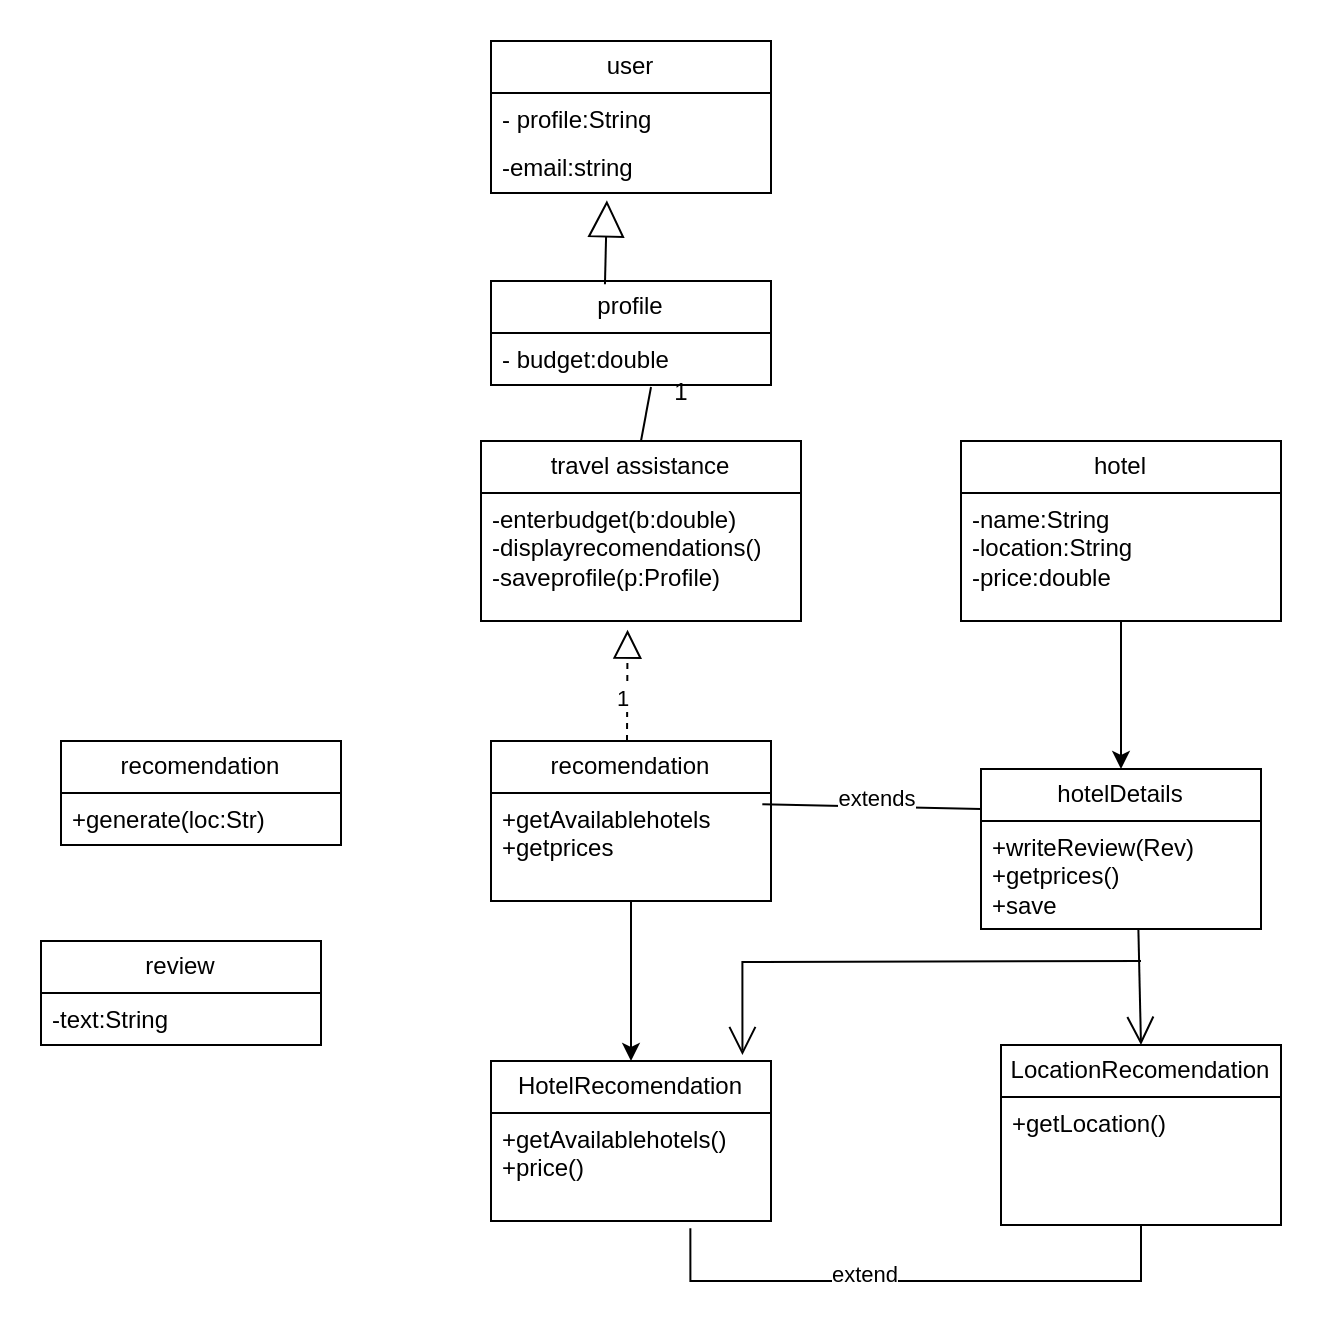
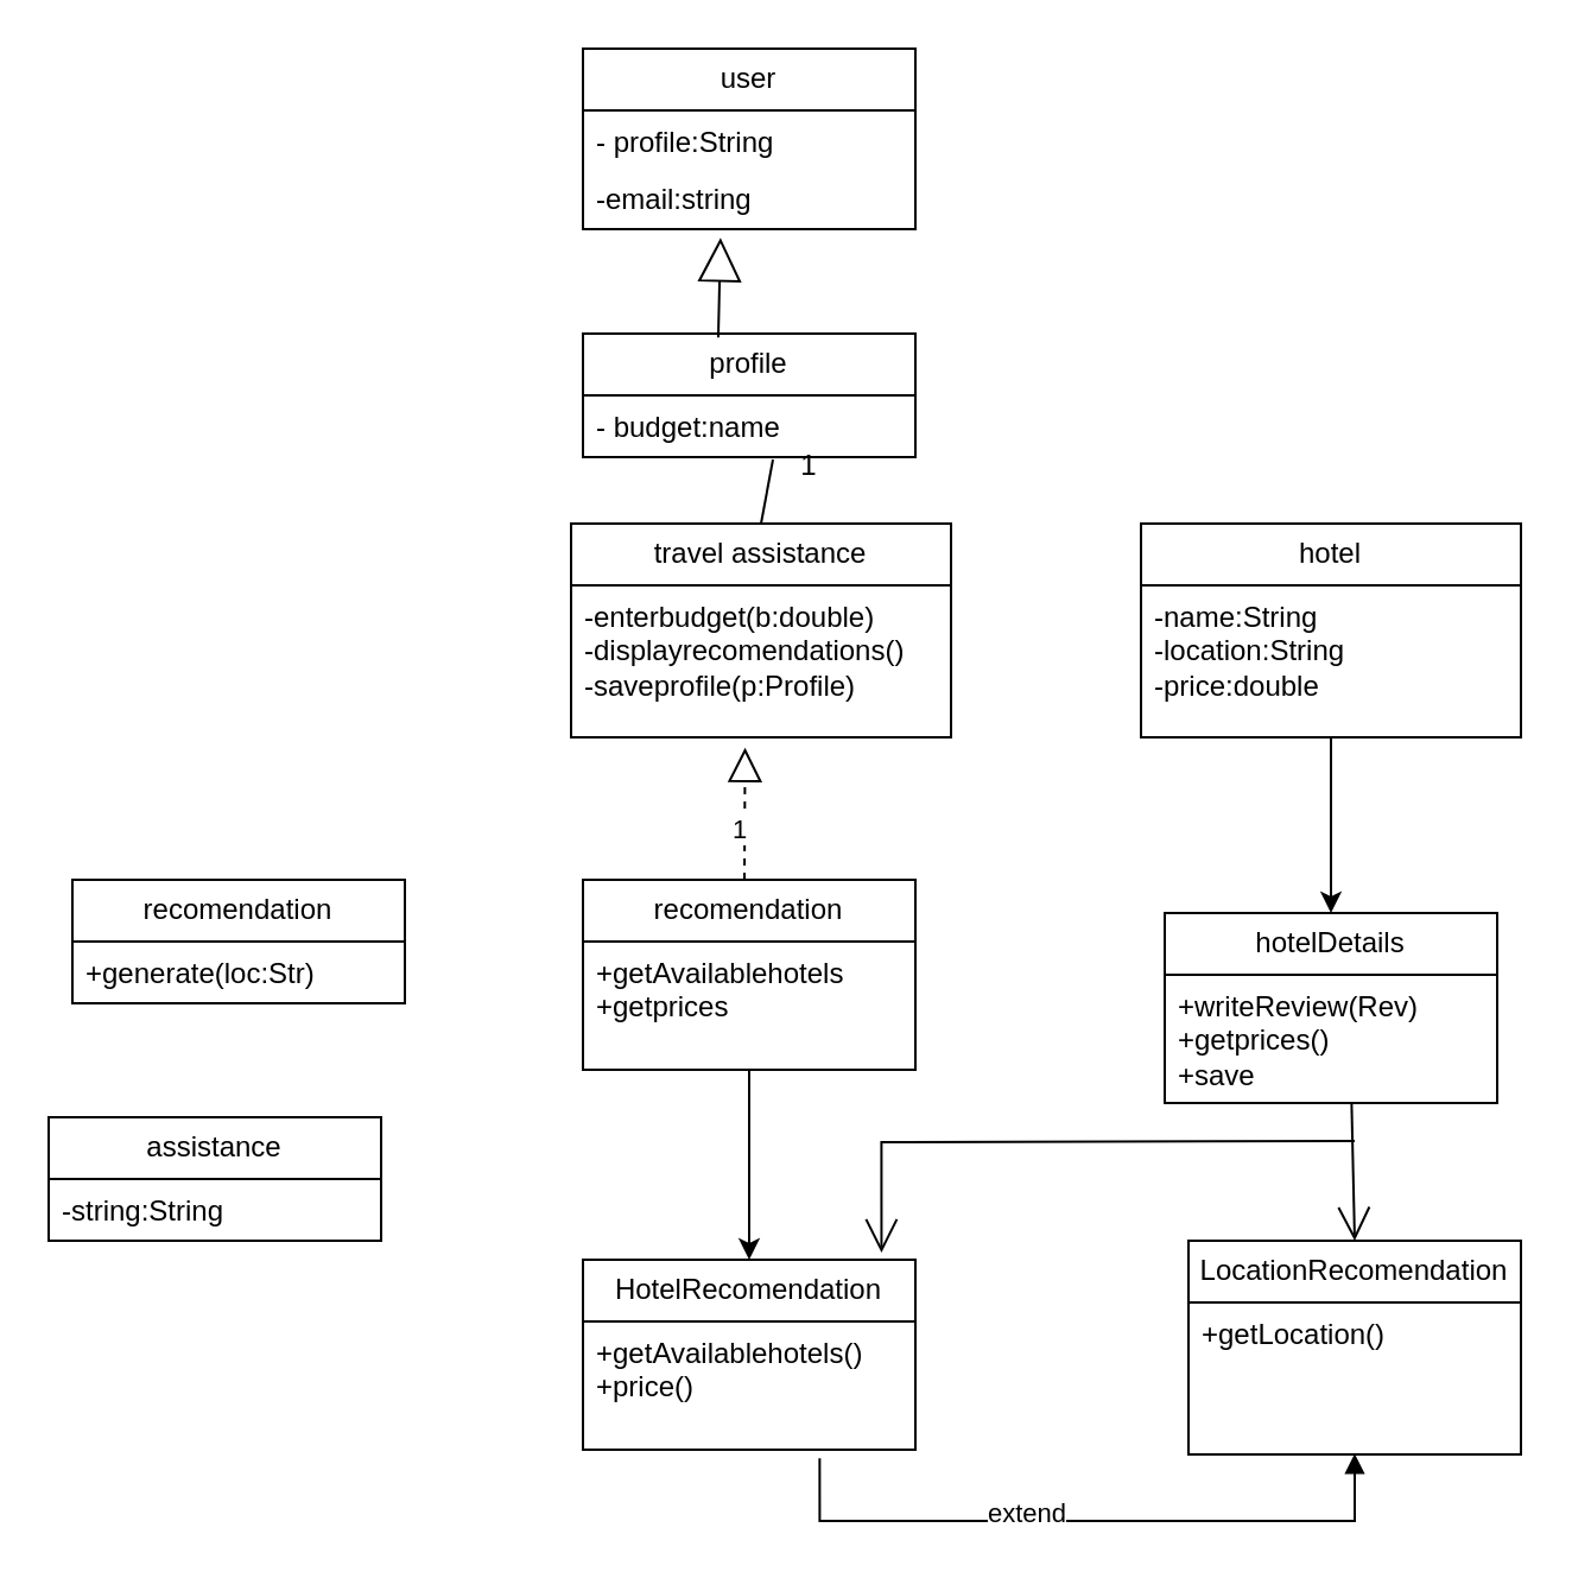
  <mxCell id="0" />
  <mxCell id="1" parent="0" />
  <mxCell id="2" value="user" style="swimlane;fontStyle=0;childLayout=stackLayout;horizontal=1;startSize=26;fillColor=none;horizontalStack=0;resizeParent=1;resizeParentMax=0;resizeLast=0;collapsible=1;marginBottom=0;whiteSpace=wrap;html=1;" vertex="1" parent="1"><mxGeometry x="245" y="20" width="140" height="76" as="geometry" /></mxCell>
  <mxCell id="3" value="- profile:String" style="text;strokeColor=none;fillColor=none;align=left;verticalAlign=top;spacingLeft=4;spacingRight=4;overflow=hidden;rotatable=0;points=[[0,0.5],[1,0.5]];portConstraint=eastwest;whiteSpace=wrap;html=1;" vertex="1" parent="2"><mxGeometry y="26" width="140" height="24" as="geometry" /></mxCell>
  <mxCell id="4" value="-email:string" style="text;strokeColor=none;fillColor=none;align=left;verticalAlign=top;spacingLeft=4;spacingRight=4;overflow=hidden;rotatable=0;points=[[0,0.5],[1,0.5]];portConstraint=eastwest;whiteSpace=wrap;html=1;" vertex="1" parent="2"><mxGeometry y="50" width="140" height="26" as="geometry" /></mxCell>
  <mxCell id="5" value="profile" style="swimlane;fontStyle=0;childLayout=stackLayout;horizontal=1;startSize=26;fillColor=none;horizontalStack=0;resizeParent=1;resizeParentMax=0;resizeLast=0;collapsible=1;marginBottom=0;whiteSpace=wrap;html=1;" vertex="1" parent="1"><mxGeometry x="245" y="140" width="140" height="52" as="geometry" /></mxCell>
- <mxCell id="6" value="- budget:double" style="text;strokeColor=none;fillColor=none;align=left;verticalAlign=top;spacingLeft=4;spacingRight=4;overflow=hidden;rotatable=0;points=[[0,0.5],[1,0.5]];portConstraint=eastwest;whiteSpace=wrap;html=1;" vertex="1" parent="5"><mxGeometry y="26" width="140" height="26" as="geometry" /></mxCell>
+ <mxCell id="6" value="- budget:name" style="text;strokeColor=none;fillColor=none;align=left;verticalAlign=top;spacingLeft=4;spacingRight=4;overflow=hidden;rotatable=0;points=[[0,0.5],[1,0.5]];portConstraint=eastwest;whiteSpace=wrap;html=1;" vertex="1" parent="5"><mxGeometry y="26" width="140" height="26" as="geometry" /></mxCell>
  <mxCell id="7" value="travel assistance" style="swimlane;fontStyle=0;childLayout=stackLayout;horizontal=1;startSize=26;fillColor=none;horizontalStack=0;resizeParent=1;resizeParentMax=0;resizeLast=0;collapsible=1;marginBottom=0;whiteSpace=wrap;html=1;" vertex="1" parent="1"><mxGeometry x="240" y="220" width="160" height="90" as="geometry" /></mxCell>
  <mxCell id="8" value="-enterbudget(b:double)&lt;div&gt;-displayrecomendations()&lt;/div&gt;&lt;div&gt;-saveprofile(p:Profile)&lt;/div&gt;" style="text;strokeColor=none;fillColor=none;align=left;verticalAlign=top;spacingLeft=4;spacingRight=4;overflow=hidden;rotatable=0;points=[[0,0.5],[1,0.5]];portConstraint=eastwest;whiteSpace=wrap;html=1;" vertex="1" parent="7"><mxGeometry y="26" width="160" height="64" as="geometry" /></mxCell>
  <mxCell id="9" value="" style="rounded=0;orthogonalLoop=1;jettySize=auto;html=1;entryX=0.5;entryY=0;entryDx=0;entryDy=0;" edge="1" parent="1" source="10" target="19"><mxGeometry relative="1" as="geometry" /></mxCell>
  <mxCell id="10" value="hotel" style="swimlane;fontStyle=0;childLayout=stackLayout;horizontal=1;startSize=26;fillColor=none;horizontalStack=0;resizeParent=1;resizeParentMax=0;resizeLast=0;collapsible=1;marginBottom=0;whiteSpace=wrap;html=1;" vertex="1" parent="1"><mxGeometry x="480" y="220" width="160" height="90" as="geometry" /></mxCell>
  <mxCell id="11" value="-name:String&lt;div&gt;-location:String&lt;/div&gt;&lt;div&gt;-price:double&lt;/div&gt;" style="text;strokeColor=none;fillColor=none;align=left;verticalAlign=top;spacingLeft=4;spacingRight=4;overflow=hidden;rotatable=0;points=[[0,0.5],[1,0.5]];portConstraint=eastwest;whiteSpace=wrap;html=1;" vertex="1" parent="10"><mxGeometry y="26" width="160" height="64" as="geometry" /></mxCell>
  <mxCell id="12" value="" style="edgeStyle=orthogonalEdgeStyle;rounded=0;orthogonalLoop=1;jettySize=auto;html=1;" edge="1" parent="1" source="13" target="23"><mxGeometry relative="1" as="geometry" /></mxCell>
  <mxCell id="13" value="recomendation" style="swimlane;fontStyle=0;childLayout=stackLayout;horizontal=1;startSize=26;fillColor=none;horizontalStack=0;resizeParent=1;resizeParentMax=0;resizeLast=0;collapsible=1;marginBottom=0;whiteSpace=wrap;html=1;" vertex="1" parent="1"><mxGeometry x="245" y="370" width="140" height="80" as="geometry" /></mxCell>
  <mxCell id="14" value="+getAvailablehotels&lt;div&gt;+getprices&lt;/div&gt;" style="text;strokeColor=none;fillColor=none;align=left;verticalAlign=top;spacingLeft=4;spacingRight=4;overflow=hidden;rotatable=0;points=[[0,0.5],[1,0.5]];portConstraint=eastwest;whiteSpace=wrap;html=1;" vertex="1" parent="13"><mxGeometry y="26" width="140" height="54" as="geometry" /></mxCell>
  <mxCell id="15" value="recomendation" style="swimlane;fontStyle=0;childLayout=stackLayout;horizontal=1;startSize=26;fillColor=none;horizontalStack=0;resizeParent=1;resizeParentMax=0;resizeLast=0;collapsible=1;marginBottom=0;whiteSpace=wrap;html=1;" vertex="1" parent="1"><mxGeometry x="30" y="370" width="140" height="52" as="geometry" /></mxCell>
  <mxCell id="16" value="+generate(loc:Str)" style="text;strokeColor=none;fillColor=none;align=left;verticalAlign=top;spacingLeft=4;spacingRight=4;overflow=hidden;rotatable=0;points=[[0,0.5],[1,0.5]];portConstraint=eastwest;whiteSpace=wrap;html=1;" vertex="1" parent="15"><mxGeometry y="26" width="140" height="26" as="geometry" /></mxCell>
- <mxCell id="17" value="review" style="swimlane;fontStyle=0;childLayout=stackLayout;horizontal=1;startSize=26;fillColor=none;horizontalStack=0;resizeParent=1;resizeParentMax=0;resizeLast=0;collapsible=1;marginBottom=0;whiteSpace=wrap;html=1;" vertex="1" parent="1"><mxGeometry x="20" y="470" width="140" height="52" as="geometry" /></mxCell>
- <mxCell id="18" value="-text:String" style="text;strokeColor=none;fillColor=none;align=left;verticalAlign=top;spacingLeft=4;spacingRight=4;overflow=hidden;rotatable=0;points=[[0,0.5],[1,0.5]];portConstraint=eastwest;whiteSpace=wrap;html=1;" vertex="1" parent="17"><mxGeometry y="26" width="140" height="26" as="geometry" /></mxCell>
+ <mxCell id="17" value="assistance" style="swimlane;fontStyle=0;childLayout=stackLayout;horizontal=1;startSize=26;fillColor=none;horizontalStack=0;resizeParent=1;resizeParentMax=0;resizeLast=0;collapsible=1;marginBottom=0;whiteSpace=wrap;html=1;" vertex="1" parent="1"><mxGeometry x="20" y="470" width="140" height="52" as="geometry" /></mxCell>
+ <mxCell id="18" value="-string:String" style="text;strokeColor=none;fillColor=none;align=left;verticalAlign=top;spacingLeft=4;spacingRight=4;overflow=hidden;rotatable=0;points=[[0,0.5],[1,0.5]];portConstraint=eastwest;whiteSpace=wrap;html=1;" vertex="1" parent="17"><mxGeometry y="26" width="140" height="26" as="geometry" /></mxCell>
  <mxCell id="19" value="hotelDetails" style="swimlane;fontStyle=0;childLayout=stackLayout;horizontal=1;startSize=26;fillColor=none;horizontalStack=0;resizeParent=1;resizeParentMax=0;resizeLast=0;collapsible=1;marginBottom=0;whiteSpace=wrap;html=1;" vertex="1" parent="1"><mxGeometry x="490" y="384" width="140" height="80" as="geometry" /></mxCell>
  <mxCell id="20" value="+writeReview(Rev)&lt;div&gt;+getprices()&lt;/div&gt;&lt;div&gt;+save&lt;/div&gt;" style="text;strokeColor=none;fillColor=none;align=left;verticalAlign=top;spacingLeft=4;spacingRight=4;overflow=hidden;rotatable=0;points=[[0,0.5],[1,0.5]];portConstraint=eastwest;whiteSpace=wrap;html=1;" vertex="1" parent="19"><mxGeometry y="26" width="140" height="54" as="geometry" /></mxCell>
  <mxCell id="21" value="LocationRecomendation" style="swimlane;fontStyle=0;childLayout=stackLayout;horizontal=1;startSize=26;fillColor=none;horizontalStack=0;resizeParent=1;resizeParentMax=0;resizeLast=0;collapsible=1;marginBottom=0;whiteSpace=wrap;html=1;" vertex="1" parent="1"><mxGeometry x="500" y="522" width="140" height="90" as="geometry" /></mxCell>
  <mxCell id="22" value="+getLocation()" style="text;strokeColor=none;fillColor=none;align=left;verticalAlign=top;spacingLeft=4;spacingRight=4;overflow=hidden;rotatable=0;points=[[0,0.5],[1,0.5]];portConstraint=eastwest;whiteSpace=wrap;html=1;" vertex="1" parent="21"><mxGeometry y="26" width="140" height="64" as="geometry" /></mxCell>
  <mxCell id="23" value="HotelRecomendation" style="swimlane;fontStyle=0;childLayout=stackLayout;horizontal=1;startSize=26;fillColor=none;horizontalStack=0;resizeParent=1;resizeParentMax=0;resizeLast=0;collapsible=1;marginBottom=0;whiteSpace=wrap;html=1;" vertex="1" parent="1"><mxGeometry x="245" y="530" width="140" height="80" as="geometry" /></mxCell>
  <mxCell id="24" value="+getAvailablehotels()&lt;div&gt;+price()&lt;/div&gt;" style="text;strokeColor=none;fillColor=none;align=left;verticalAlign=top;spacingLeft=4;spacingRight=4;overflow=hidden;rotatable=0;points=[[0,0.5],[1,0.5]];portConstraint=eastwest;whiteSpace=wrap;html=1;" vertex="1" parent="23"><mxGeometry y="26" width="140" height="54" as="geometry" /></mxCell>
  <mxCell id="25" value="" style="endArrow=block;dashed=1;endFill=0;endSize=12;html=1;rounded=0;entryX=0.458;entryY=1.068;entryDx=0;entryDy=0;entryPerimeter=0;" edge="1" parent="1" target="8"><mxGeometry width="160" relative="1" as="geometry"><mxPoint x="313" y="370" as="sourcePoint" /><mxPoint x="440" y="210" as="targetPoint" /></mxGeometry></mxCell>
  <mxCell id="26" value="1" style="edgeLabel;html=1;align=center;verticalAlign=middle;resizable=0;points=[];" vertex="1" connectable="0" parent="25"><mxGeometry x="-0.246" y="3" relative="1" as="geometry"><mxPoint as="offset" /></mxGeometry></mxCell>
  <mxCell id="27" value="" style="endArrow=block;endSize=16;endFill=0;html=1;rounded=0;exitX=0.407;exitY=0.032;exitDx=0;exitDy=0;exitPerimeter=0;entryX=0.414;entryY=1.141;entryDx=0;entryDy=0;entryPerimeter=0;" edge="1" parent="1" source="5" target="4"><mxGeometry width="160" relative="1" as="geometry"><mxPoint x="280" y="210" as="sourcePoint" /><mxPoint x="440" y="210" as="targetPoint" /></mxGeometry></mxCell>
  <mxCell id="28" value="" style="endArrow=open;endFill=1;endSize=12;html=1;rounded=0;entryX=0.5;entryY=0;entryDx=0;entryDy=0;exitX=0.562;exitY=0.994;exitDx=0;exitDy=0;exitPerimeter=0;" edge="1" parent="1" source="20" target="21"><mxGeometry width="160" relative="1" as="geometry"><mxPoint x="280" y="390" as="sourcePoint" /><mxPoint x="440" y="390" as="targetPoint" /></mxGeometry></mxCell>
  <mxCell id="29" value="" style="endArrow=open;endFill=1;endSize=12;html=1;rounded=0;entryX=0.898;entryY=-0.037;entryDx=0;entryDy=0;entryPerimeter=0;edgeStyle=orthogonalEdgeStyle;" edge="1" parent="1" target="23"><mxGeometry width="160" relative="1" as="geometry"><mxPoint x="570" y="480" as="sourcePoint" /><mxPoint x="465" y="480" as="targetPoint" /></mxGeometry></mxCell>
- <mxCell id="30" value="" style="endArrow=none;html=1;edgeStyle=orthogonalEdgeStyle;rounded=0;exitX=0.712;exitY=1.068;exitDx=0;exitDy=0;exitPerimeter=0;entryX=0.5;entryY=0.995;entryDx=0;entryDy=0;entryPerimeter=0;" edge="1" parent="1" source="24" target="22"><mxGeometry relative="1" as="geometry"><mxPoint x="380" y="680" as="sourcePoint" /><mxPoint x="540" y="680" as="targetPoint" /><Array as="points"><mxPoint x="345" y="640" /><mxPoint x="570" y="640" /></Array></mxGeometry></mxCell>
+ <mxCell id="30" value="" style="endArrow=block;html=1;edgeStyle=orthogonalEdgeStyle;rounded=0;exitX=0.712;exitY=1.068;exitDx=0;exitDy=0;exitPerimeter=0;entryX=0.5;entryY=0.995;entryDx=0;entryDy=0;entryPerimeter=0;" edge="1" parent="1" source="24" target="22"><mxGeometry relative="1" as="geometry"><mxPoint x="380" y="680" as="sourcePoint" /><mxPoint x="540" y="680" as="targetPoint" /><Array as="points"><mxPoint x="345" y="640" /><mxPoint x="570" y="640" /></Array></mxGeometry></mxCell>
  <mxCell id="31" value="extend" style="edgeLabel;html=1;align=center;verticalAlign=middle;resizable=0;points=[];" vertex="1" connectable="0" parent="30"><mxGeometry x="-0.195" y="4" relative="1" as="geometry"><mxPoint as="offset" /></mxGeometry></mxCell>
- <mxCell id="32" value="" style="endArrow=none;html=1;rounded=0;exitX=0.969;exitY=0.105;exitDx=0;exitDy=0;exitPerimeter=0;entryX=0;entryY=0.25;entryDx=0;entryDy=0;" edge="1" parent="1" source="14" target="19"><mxGeometry relative="1" as="geometry"><mxPoint x="390" y="690" as="sourcePoint" /><mxPoint x="550" y="690" as="targetPoint" /></mxGeometry></mxCell>
- <mxCell id="33" value="extends" style="edgeLabel;html=1;align=center;verticalAlign=middle;resizable=0;points=[];" vertex="1" connectable="0" parent="32"><mxGeometry x="0.047" y="4" relative="1" as="geometry"><mxPoint as="offset" /></mxGeometry></mxCell>
  <mxCell id="34" value="" style="endArrow=none;html=1;rounded=0;entryX=0.5;entryY=0;entryDx=0;entryDy=0;" edge="1" parent="1" target="7"><mxGeometry relative="1" as="geometry"><mxPoint x="325" y="193" as="sourcePoint" /><mxPoint x="530" y="200" as="targetPoint" /></mxGeometry></mxCell>
  <mxCell id="35" value="1&lt;div&gt;&lt;br&gt;&lt;/div&gt;" style="text;html=1;align=center;verticalAlign=middle;resizable=0;points=[];autosize=1;strokeColor=none;fillColor=none;" vertex="1" parent="1"><mxGeometry x="325" y="183" width="30" height="40" as="geometry" /></mxCell>
